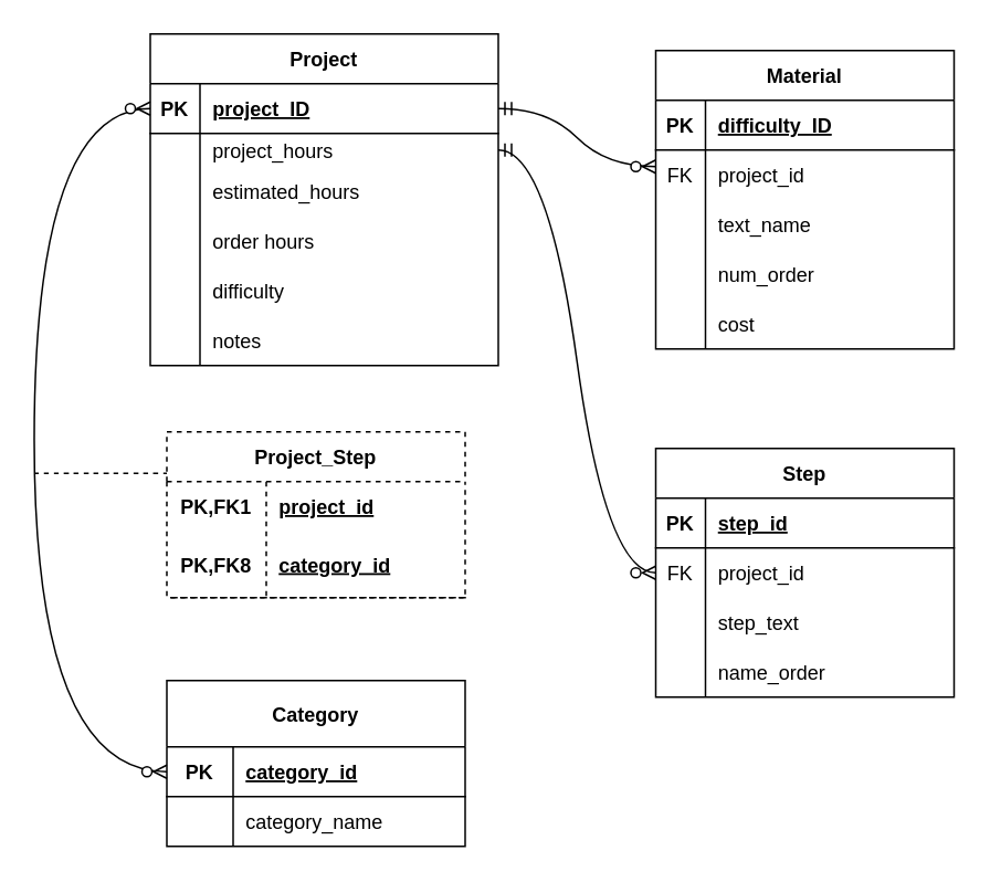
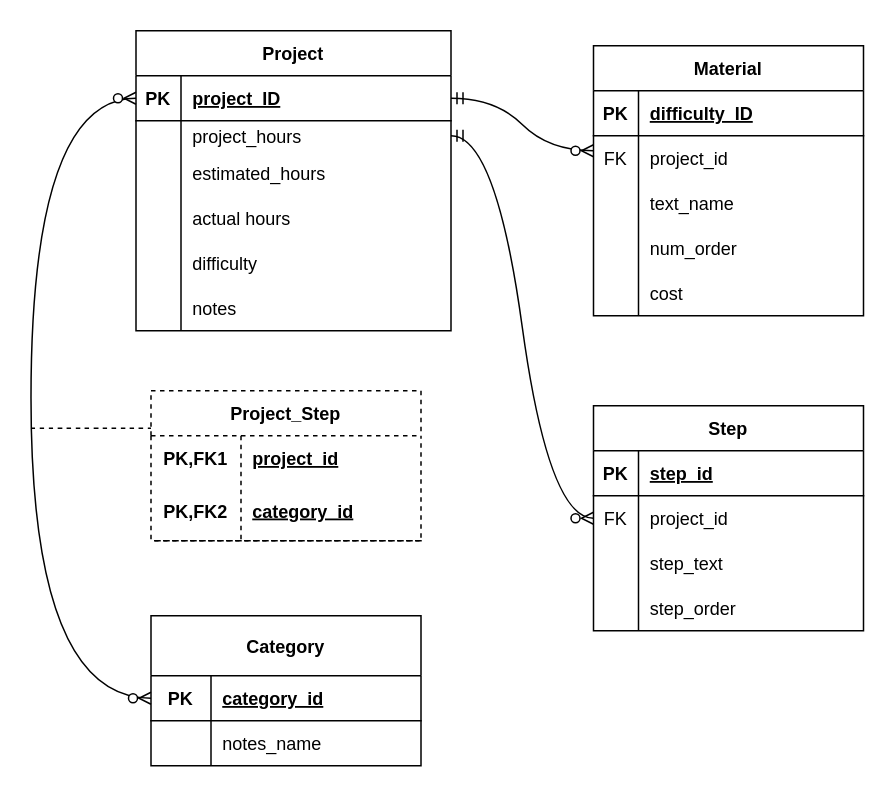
  <mxCell id="0" />
  <mxCell id="1" parent="0" />
  <mxCell id="2" value="" style="fontSize=12;html=1;endArrow=ERzeroToMany;endFill=1;startArrow=ERzeroToMany;rounded=0;entryX=0;entryY=0.5;entryDx=0;entryDy=0;edgeStyle=orthogonalEdgeStyle;curved=1;exitX=0;exitY=0.5;exitDx=0;exitDy=0;" edge="1" parent="1" source="59" target="4"><mxGeometry width="100" height="100" relative="1" as="geometry"><mxPoint x="-10" y="490" as="sourcePoint" /><mxPoint x="-25" y="160" as="targetPoint" /><Array as="points"><mxPoint x="20" y="465" /><mxPoint x="20" y="65" /></Array></mxGeometry></mxCell>
  <mxCell id="3" value="Project" style="shape=table;startSize=30;container=1;collapsible=1;childLayout=tableLayout;fixedRows=1;rowLines=0;fontStyle=1;align=center;resizeLast=1;" vertex="1" parent="1"><mxGeometry x="90" y="20" width="210" height="200" as="geometry" /></mxCell>
  <mxCell id="4" value="" style="shape=tableRow;horizontal=0;startSize=0;swimlaneHead=0;swimlaneBody=0;fillColor=none;collapsible=0;dropTarget=0;points=[[0,0.5],[1,0.5]];portConstraint=eastwest;top=0;left=0;right=0;bottom=1;" vertex="1" parent="3"><mxGeometry y="30" width="210" height="30" as="geometry" /></mxCell>
  <mxCell id="5" value="PK" style="shape=partialRectangle;connectable=0;fillColor=none;top=0;left=0;bottom=0;right=0;fontStyle=1;overflow=hidden;" vertex="1" parent="4"><mxGeometry width="30" height="30" as="geometry"><mxRectangle width="30" height="30" as="alternateBounds" /></mxGeometry></mxCell>
  <mxCell id="6" value="project_ID" style="shape=partialRectangle;connectable=0;fillColor=none;top=0;left=0;bottom=0;right=0;align=left;spacingLeft=6;fontStyle=5;overflow=hidden;" vertex="1" parent="4"><mxGeometry x="30" width="180" height="30" as="geometry"><mxRectangle width="180" height="30" as="alternateBounds" /></mxGeometry></mxCell>
  <mxCell id="7" value="" style="shape=tableRow;horizontal=0;startSize=0;swimlaneHead=0;swimlaneBody=0;fillColor=none;collapsible=0;dropTarget=0;points=[[0,0.5],[1,0.5]];portConstraint=eastwest;top=0;left=0;right=0;bottom=0;" vertex="1" parent="3"><mxGeometry y="60" width="210" height="20" as="geometry" /></mxCell>
  <mxCell id="8" value="" style="shape=partialRectangle;connectable=0;fillColor=none;top=0;left=0;bottom=0;right=0;editable=1;overflow=hidden;" vertex="1" parent="7"><mxGeometry width="30" height="20" as="geometry"><mxRectangle width="30" height="20" as="alternateBounds" /></mxGeometry></mxCell>
  <mxCell id="9" value="project_hours" style="shape=partialRectangle;connectable=0;fillColor=none;top=0;left=0;bottom=0;right=0;align=left;spacingLeft=6;overflow=hidden;" vertex="1" parent="7"><mxGeometry x="30" width="180" height="20" as="geometry"><mxRectangle width="180" height="20" as="alternateBounds" /></mxGeometry></mxCell>
  <mxCell id="10" value="" style="shape=tableRow;horizontal=0;startSize=0;swimlaneHead=0;swimlaneBody=0;fillColor=none;collapsible=0;dropTarget=0;points=[[0,0.5],[1,0.5]];portConstraint=eastwest;top=0;left=0;right=0;bottom=0;" vertex="1" parent="3"><mxGeometry y="80" width="210" height="30" as="geometry" /></mxCell>
  <mxCell id="11" value="" style="shape=partialRectangle;connectable=0;fillColor=none;top=0;left=0;bottom=0;right=0;editable=1;overflow=hidden;" vertex="1" parent="10"><mxGeometry width="30" height="30" as="geometry"><mxRectangle width="30" height="30" as="alternateBounds" /></mxGeometry></mxCell>
  <mxCell id="12" value="estimated_hours" style="shape=partialRectangle;connectable=0;fillColor=none;top=0;left=0;bottom=0;right=0;align=left;spacingLeft=6;overflow=hidden;" vertex="1" parent="10"><mxGeometry x="30" width="180" height="30" as="geometry"><mxRectangle width="180" height="30" as="alternateBounds" /></mxGeometry></mxCell>
  <mxCell id="13" value="" style="shape=tableRow;horizontal=0;startSize=0;swimlaneHead=0;swimlaneBody=0;fillColor=none;collapsible=0;dropTarget=0;points=[[0,0.5],[1,0.5]];portConstraint=eastwest;top=0;left=0;right=0;bottom=0;" vertex="1" parent="3"><mxGeometry y="110" width="210" height="30" as="geometry" /></mxCell>
  <mxCell id="14" value="" style="shape=partialRectangle;connectable=0;fillColor=none;top=0;left=0;bottom=0;right=0;editable=1;overflow=hidden;" vertex="1" parent="13"><mxGeometry width="30" height="30" as="geometry"><mxRectangle width="30" height="30" as="alternateBounds" /></mxGeometry></mxCell>
- <mxCell id="15" value="order hours" style="shape=partialRectangle;connectable=0;fillColor=none;top=0;left=0;bottom=0;right=0;align=left;spacingLeft=6;overflow=hidden;" vertex="1" parent="13"><mxGeometry x="30" width="180" height="30" as="geometry"><mxRectangle width="180" height="30" as="alternateBounds" /></mxGeometry></mxCell>
+ <mxCell id="15" value="actual hours" style="shape=partialRectangle;connectable=0;fillColor=none;top=0;left=0;bottom=0;right=0;align=left;spacingLeft=6;overflow=hidden;" vertex="1" parent="13"><mxGeometry x="30" width="180" height="30" as="geometry"><mxRectangle width="180" height="30" as="alternateBounds" /></mxGeometry></mxCell>
  <mxCell id="16" value="" style="shape=tableRow;horizontal=0;startSize=0;swimlaneHead=0;swimlaneBody=0;fillColor=none;collapsible=0;dropTarget=0;points=[[0,0.5],[1,0.5]];portConstraint=eastwest;top=0;left=0;right=0;bottom=0;" vertex="1" parent="3"><mxGeometry y="140" width="210" height="30" as="geometry" /></mxCell>
  <mxCell id="17" value="" style="shape=partialRectangle;connectable=0;fillColor=none;top=0;left=0;bottom=0;right=0;editable=1;overflow=hidden;" vertex="1" parent="16"><mxGeometry width="30" height="30" as="geometry"><mxRectangle width="30" height="30" as="alternateBounds" /></mxGeometry></mxCell>
  <mxCell id="18" value="difficulty" style="shape=partialRectangle;connectable=0;fillColor=none;top=0;left=0;bottom=0;right=0;align=left;spacingLeft=6;overflow=hidden;" vertex="1" parent="16"><mxGeometry x="30" width="180" height="30" as="geometry"><mxRectangle width="180" height="30" as="alternateBounds" /></mxGeometry></mxCell>
  <mxCell id="19" value="" style="shape=tableRow;horizontal=0;startSize=0;swimlaneHead=0;swimlaneBody=0;fillColor=none;collapsible=0;dropTarget=0;points=[[0,0.5],[1,0.5]];portConstraint=eastwest;top=0;left=0;right=0;bottom=0;" vertex="1" parent="3"><mxGeometry y="170" width="210" height="30" as="geometry" /></mxCell>
  <mxCell id="20" value="" style="shape=partialRectangle;connectable=0;fillColor=none;top=0;left=0;bottom=0;right=0;editable=1;overflow=hidden;" vertex="1" parent="19"><mxGeometry width="30" height="30" as="geometry"><mxRectangle width="30" height="30" as="alternateBounds" /></mxGeometry></mxCell>
  <mxCell id="21" value="notes" style="shape=partialRectangle;connectable=0;fillColor=none;top=0;left=0;bottom=0;right=0;align=left;spacingLeft=6;overflow=hidden;" vertex="1" parent="19"><mxGeometry x="30" width="180" height="30" as="geometry"><mxRectangle width="180" height="30" as="alternateBounds" /></mxGeometry></mxCell>
  <mxCell id="22" value="Project_Step" style="shape=table;startSize=30;container=1;collapsible=1;childLayout=tableLayout;fixedRows=1;rowLines=0;fontStyle=1;align=center;resizeLast=1;dashed=1;fillColor=none;" vertex="1" parent="1"><mxGeometry x="100" y="260" width="180" height="100" as="geometry" /></mxCell>
  <mxCell id="23" value="" style="shape=tableRow;horizontal=0;startSize=0;swimlaneHead=0;swimlaneBody=0;fillColor=none;collapsible=0;dropTarget=0;points=[[0,0.5],[1,0.5]];portConstraint=eastwest;top=0;left=0;right=0;bottom=0;" vertex="1" parent="22"><mxGeometry y="30" width="180" height="30" as="geometry" /></mxCell>
  <mxCell id="24" value="PK,FK1" style="shape=partialRectangle;connectable=0;fillColor=none;top=0;left=0;bottom=0;right=0;fontStyle=1;overflow=hidden;" vertex="1" parent="23"><mxGeometry width="60" height="30" as="geometry"><mxRectangle width="60" height="30" as="alternateBounds" /></mxGeometry></mxCell>
  <mxCell id="25" value="project_id" style="shape=partialRectangle;connectable=0;fillColor=none;top=0;left=0;bottom=0;right=0;align=left;spacingLeft=6;fontStyle=5;overflow=hidden;" vertex="1" parent="23"><mxGeometry x="60" width="120" height="30" as="geometry"><mxRectangle width="120" height="30" as="alternateBounds" /></mxGeometry></mxCell>
  <mxCell id="26" value="" style="shape=tableRow;horizontal=0;startSize=0;swimlaneHead=0;swimlaneBody=0;fillColor=none;collapsible=0;dropTarget=0;points=[[0,0.5],[1,0.5]];portConstraint=eastwest;top=0;left=0;right=0;bottom=1;dashed=1;" vertex="1" parent="22"><mxGeometry y="60" width="180" height="40" as="geometry" /></mxCell>
- <mxCell id="27" value="PK,FK8" style="shape=partialRectangle;connectable=0;fillColor=none;top=0;left=0;bottom=0;right=0;fontStyle=1;overflow=hidden;" vertex="1" parent="26"><mxGeometry width="60" height="40" as="geometry"><mxRectangle width="60" height="40" as="alternateBounds" /></mxGeometry></mxCell>
+ <mxCell id="27" value="PK,FK2" style="shape=partialRectangle;connectable=0;fillColor=none;top=0;left=0;bottom=0;right=0;fontStyle=1;overflow=hidden;" vertex="1" parent="26"><mxGeometry width="60" height="40" as="geometry"><mxRectangle width="60" height="40" as="alternateBounds" /></mxGeometry></mxCell>
  <mxCell id="28" value="category_id" style="shape=partialRectangle;connectable=0;fillColor=none;top=0;left=0;bottom=0;right=0;align=left;spacingLeft=6;fontStyle=5;overflow=hidden;" vertex="1" parent="26"><mxGeometry x="60" width="120" height="40" as="geometry"><mxRectangle width="120" height="40" as="alternateBounds" /></mxGeometry></mxCell>
  <mxCell id="29" value="Material" style="shape=table;startSize=30;container=1;collapsible=1;childLayout=tableLayout;fixedRows=1;rowLines=0;fontStyle=1;align=center;resizeLast=1;" vertex="1" parent="1"><mxGeometry x="395" y="30" width="180" height="180" as="geometry" /></mxCell>
  <mxCell id="30" value="" style="shape=tableRow;horizontal=0;startSize=0;swimlaneHead=0;swimlaneBody=0;fillColor=none;collapsible=0;dropTarget=0;points=[[0,0.5],[1,0.5]];portConstraint=eastwest;top=0;left=0;right=0;bottom=1;" vertex="1" parent="29"><mxGeometry y="30" width="180" height="30" as="geometry" /></mxCell>
  <mxCell id="31" value="PK" style="shape=partialRectangle;connectable=0;fillColor=none;top=0;left=0;bottom=0;right=0;fontStyle=1;overflow=hidden;" vertex="1" parent="30"><mxGeometry width="30" height="30" as="geometry"><mxRectangle width="30" height="30" as="alternateBounds" /></mxGeometry></mxCell>
  <mxCell id="32" value="difficulty_ID" style="shape=partialRectangle;connectable=0;fillColor=none;top=0;left=0;bottom=0;right=0;align=left;spacingLeft=6;fontStyle=5;overflow=hidden;" vertex="1" parent="30"><mxGeometry x="30" width="150" height="30" as="geometry"><mxRectangle width="150" height="30" as="alternateBounds" /></mxGeometry></mxCell>
  <mxCell id="33" value="" style="shape=tableRow;horizontal=0;startSize=0;swimlaneHead=0;swimlaneBody=0;fillColor=none;collapsible=0;dropTarget=0;points=[[0,0.5],[1,0.5]];portConstraint=eastwest;top=0;left=0;right=0;bottom=0;" vertex="1" parent="29"><mxGeometry y="60" width="180" height="30" as="geometry" /></mxCell>
  <mxCell id="34" value="FK" style="shape=partialRectangle;connectable=0;fillColor=none;top=0;left=0;bottom=0;right=0;editable=1;overflow=hidden;" vertex="1" parent="33"><mxGeometry width="30" height="30" as="geometry"><mxRectangle width="30" height="30" as="alternateBounds" /></mxGeometry></mxCell>
  <mxCell id="35" value="project_id" style="shape=partialRectangle;connectable=0;fillColor=none;top=0;left=0;bottom=0;right=0;align=left;spacingLeft=6;overflow=hidden;" vertex="1" parent="33"><mxGeometry x="30" width="150" height="30" as="geometry"><mxRectangle width="150" height="30" as="alternateBounds" /></mxGeometry></mxCell>
  <mxCell id="36" value="" style="shape=tableRow;horizontal=0;startSize=0;swimlaneHead=0;swimlaneBody=0;fillColor=none;collapsible=0;dropTarget=0;points=[[0,0.5],[1,0.5]];portConstraint=eastwest;top=0;left=0;right=0;bottom=0;" vertex="1" parent="29"><mxGeometry y="90" width="180" height="30" as="geometry" /></mxCell>
  <mxCell id="37" value="" style="shape=partialRectangle;connectable=0;fillColor=none;top=0;left=0;bottom=0;right=0;editable=1;overflow=hidden;" vertex="1" parent="36"><mxGeometry width="30" height="30" as="geometry"><mxRectangle width="30" height="30" as="alternateBounds" /></mxGeometry></mxCell>
  <mxCell id="38" value="text_name" style="shape=partialRectangle;connectable=0;fillColor=none;top=0;left=0;bottom=0;right=0;align=left;spacingLeft=6;overflow=hidden;" vertex="1" parent="36"><mxGeometry x="30" width="150" height="30" as="geometry"><mxRectangle width="150" height="30" as="alternateBounds" /></mxGeometry></mxCell>
  <mxCell id="39" value="" style="shape=tableRow;horizontal=0;startSize=0;swimlaneHead=0;swimlaneBody=0;fillColor=none;collapsible=0;dropTarget=0;points=[[0,0.5],[1,0.5]];portConstraint=eastwest;top=0;left=0;right=0;bottom=0;" vertex="1" parent="29"><mxGeometry y="120" width="180" height="30" as="geometry" /></mxCell>
  <mxCell id="40" value="" style="shape=partialRectangle;connectable=0;fillColor=none;top=0;left=0;bottom=0;right=0;editable=1;overflow=hidden;" vertex="1" parent="39"><mxGeometry width="30" height="30" as="geometry"><mxRectangle width="30" height="30" as="alternateBounds" /></mxGeometry></mxCell>
  <mxCell id="41" value="num_order" style="shape=partialRectangle;connectable=0;fillColor=none;top=0;left=0;bottom=0;right=0;align=left;spacingLeft=6;overflow=hidden;" vertex="1" parent="39"><mxGeometry x="30" width="150" height="30" as="geometry"><mxRectangle width="150" height="30" as="alternateBounds" /></mxGeometry></mxCell>
  <mxCell id="42" value="" style="shape=tableRow;horizontal=0;startSize=0;swimlaneHead=0;swimlaneBody=0;fillColor=none;collapsible=0;dropTarget=0;points=[[0,0.5],[1,0.5]];portConstraint=eastwest;top=0;left=0;right=0;bottom=0;" vertex="1" parent="29"><mxGeometry y="150" width="180" height="30" as="geometry" /></mxCell>
  <mxCell id="43" value="" style="shape=partialRectangle;connectable=0;fillColor=none;top=0;left=0;bottom=0;right=0;editable=1;overflow=hidden;" vertex="1" parent="42"><mxGeometry width="30" height="30" as="geometry"><mxRectangle width="30" height="30" as="alternateBounds" /></mxGeometry></mxCell>
  <mxCell id="44" value="cost" style="shape=partialRectangle;connectable=0;fillColor=none;top=0;left=0;bottom=0;right=0;align=left;spacingLeft=6;overflow=hidden;" vertex="1" parent="42"><mxGeometry x="30" width="150" height="30" as="geometry"><mxRectangle width="150" height="30" as="alternateBounds" /></mxGeometry></mxCell>
  <mxCell id="45" value="Step" style="shape=table;startSize=30;container=1;collapsible=1;childLayout=tableLayout;fixedRows=1;rowLines=0;fontStyle=1;align=center;resizeLast=1;" vertex="1" parent="1"><mxGeometry x="395" y="270" width="180" height="150" as="geometry" /></mxCell>
  <mxCell id="46" value="" style="shape=tableRow;horizontal=0;startSize=0;swimlaneHead=0;swimlaneBody=0;fillColor=none;collapsible=0;dropTarget=0;points=[[0,0.5],[1,0.5]];portConstraint=eastwest;top=0;left=0;right=0;bottom=1;" vertex="1" parent="45"><mxGeometry y="30" width="180" height="30" as="geometry" /></mxCell>
  <mxCell id="47" value="PK" style="shape=partialRectangle;connectable=0;fillColor=none;top=0;left=0;bottom=0;right=0;fontStyle=1;overflow=hidden;" vertex="1" parent="46"><mxGeometry width="30" height="30" as="geometry"><mxRectangle width="30" height="30" as="alternateBounds" /></mxGeometry></mxCell>
  <mxCell id="48" value="step_id" style="shape=partialRectangle;connectable=0;fillColor=none;top=0;left=0;bottom=0;right=0;align=left;spacingLeft=6;fontStyle=5;overflow=hidden;" vertex="1" parent="46"><mxGeometry x="30" width="150" height="30" as="geometry"><mxRectangle width="150" height="30" as="alternateBounds" /></mxGeometry></mxCell>
  <mxCell id="49" value="" style="shape=tableRow;horizontal=0;startSize=0;swimlaneHead=0;swimlaneBody=0;fillColor=none;collapsible=0;dropTarget=0;points=[[0,0.5],[1,0.5]];portConstraint=eastwest;top=0;left=0;right=0;bottom=0;" vertex="1" parent="45"><mxGeometry y="60" width="180" height="30" as="geometry" /></mxCell>
  <mxCell id="50" value="FK" style="shape=partialRectangle;connectable=0;fillColor=none;top=0;left=0;bottom=0;right=0;editable=1;overflow=hidden;" vertex="1" parent="49"><mxGeometry width="30" height="30" as="geometry"><mxRectangle width="30" height="30" as="alternateBounds" /></mxGeometry></mxCell>
  <mxCell id="51" value="project_id" style="shape=partialRectangle;connectable=0;fillColor=none;top=0;left=0;bottom=0;right=0;align=left;spacingLeft=6;overflow=hidden;" vertex="1" parent="49"><mxGeometry x="30" width="150" height="30" as="geometry"><mxRectangle width="150" height="30" as="alternateBounds" /></mxGeometry></mxCell>
  <mxCell id="52" value="" style="shape=tableRow;horizontal=0;startSize=0;swimlaneHead=0;swimlaneBody=0;fillColor=none;collapsible=0;dropTarget=0;points=[[0,0.5],[1,0.5]];portConstraint=eastwest;top=0;left=0;right=0;bottom=0;" vertex="1" parent="45"><mxGeometry y="90" width="180" height="30" as="geometry" /></mxCell>
  <mxCell id="53" value="" style="shape=partialRectangle;connectable=0;fillColor=none;top=0;left=0;bottom=0;right=0;editable=1;overflow=hidden;" vertex="1" parent="52"><mxGeometry width="30" height="30" as="geometry"><mxRectangle width="30" height="30" as="alternateBounds" /></mxGeometry></mxCell>
  <mxCell id="54" value="step_text" style="shape=partialRectangle;connectable=0;fillColor=none;top=0;left=0;bottom=0;right=0;align=left;spacingLeft=6;overflow=hidden;" vertex="1" parent="52"><mxGeometry x="30" width="150" height="30" as="geometry"><mxRectangle width="150" height="30" as="alternateBounds" /></mxGeometry></mxCell>
  <mxCell id="55" value="" style="shape=tableRow;horizontal=0;startSize=0;swimlaneHead=0;swimlaneBody=0;fillColor=none;collapsible=0;dropTarget=0;points=[[0,0.5],[1,0.5]];portConstraint=eastwest;top=0;left=0;right=0;bottom=0;" vertex="1" parent="45"><mxGeometry y="120" width="180" height="30" as="geometry" /></mxCell>
  <mxCell id="56" value="" style="shape=partialRectangle;connectable=0;fillColor=none;top=0;left=0;bottom=0;right=0;editable=1;overflow=hidden;" vertex="1" parent="55"><mxGeometry width="30" height="30" as="geometry"><mxRectangle width="30" height="30" as="alternateBounds" /></mxGeometry></mxCell>
- <mxCell id="57" value="name_order" style="shape=partialRectangle;connectable=0;fillColor=none;top=0;left=0;bottom=0;right=0;align=left;spacingLeft=6;overflow=hidden;" vertex="1" parent="55"><mxGeometry x="30" width="150" height="30" as="geometry"><mxRectangle width="150" height="30" as="alternateBounds" /></mxGeometry></mxCell>
+ <mxCell id="57" value="step_order" style="shape=partialRectangle;connectable=0;fillColor=none;top=0;left=0;bottom=0;right=0;align=left;spacingLeft=6;overflow=hidden;" vertex="1" parent="55"><mxGeometry x="30" width="150" height="30" as="geometry"><mxRectangle width="150" height="30" as="alternateBounds" /></mxGeometry></mxCell>
  <mxCell id="58" value="Category" style="shape=table;startSize=40;container=1;collapsible=1;childLayout=tableLayout;fixedRows=1;rowLines=0;fontStyle=1;align=center;resizeLast=1;" vertex="1" parent="1"><mxGeometry x="100" y="410" width="180" height="100" as="geometry" /></mxCell>
  <mxCell id="59" value="" style="shape=tableRow;horizontal=0;startSize=0;swimlaneHead=0;swimlaneBody=0;fillColor=none;collapsible=0;dropTarget=0;points=[[0,0.5],[1,0.5]];portConstraint=eastwest;top=0;left=0;right=0;bottom=1;" vertex="1" parent="58"><mxGeometry y="40" width="180" height="30" as="geometry" /></mxCell>
  <mxCell id="60" value="PK" style="shape=partialRectangle;connectable=0;fillColor=none;top=0;left=0;bottom=0;right=0;fontStyle=1;overflow=hidden;" vertex="1" parent="59"><mxGeometry width="40" height="30" as="geometry"><mxRectangle width="40" height="30" as="alternateBounds" /></mxGeometry></mxCell>
  <mxCell id="61" value="category_id" style="shape=partialRectangle;connectable=0;fillColor=none;top=0;left=0;bottom=0;right=0;align=left;spacingLeft=6;fontStyle=5;overflow=hidden;" vertex="1" parent="59"><mxGeometry x="40" width="140" height="30" as="geometry"><mxRectangle width="140" height="30" as="alternateBounds" /></mxGeometry></mxCell>
  <mxCell id="62" value="" style="shape=tableRow;horizontal=0;startSize=0;swimlaneHead=0;swimlaneBody=0;fillColor=none;collapsible=0;dropTarget=0;points=[[0,0.5],[1,0.5]];portConstraint=eastwest;top=0;left=0;right=0;bottom=0;" vertex="1" parent="58"><mxGeometry y="70" width="180" height="30" as="geometry" /></mxCell>
  <mxCell id="63" value="" style="shape=partialRectangle;connectable=0;fillColor=none;top=0;left=0;bottom=0;right=0;editable=1;overflow=hidden;" vertex="1" parent="62"><mxGeometry width="40" height="30" as="geometry"><mxRectangle width="40" height="30" as="alternateBounds" /></mxGeometry></mxCell>
- <mxCell id="64" value="category_name" style="shape=partialRectangle;connectable=0;fillColor=none;top=0;left=0;bottom=0;right=0;align=left;spacingLeft=6;overflow=hidden;" vertex="1" parent="62"><mxGeometry x="40" width="140" height="30" as="geometry"><mxRectangle width="140" height="30" as="alternateBounds" /></mxGeometry></mxCell>
+ <mxCell id="64" value="notes_name" style="shape=partialRectangle;connectable=0;fillColor=none;top=0;left=0;bottom=0;right=0;align=left;spacingLeft=6;overflow=hidden;" vertex="1" parent="62"><mxGeometry x="40" width="140" height="30" as="geometry"><mxRectangle width="140" height="30" as="alternateBounds" /></mxGeometry></mxCell>
  <mxCell id="65" value="" style="endArrow=none;html=1;rounded=0;curved=1;dashed=1;entryX=0;entryY=0.25;entryDx=0;entryDy=0;" edge="1" parent="1" target="22"><mxGeometry relative="1" as="geometry"><mxPoint x="20" y="285" as="sourcePoint" /><mxPoint x="105" y="320" as="targetPoint" /><Array as="points" /></mxGeometry></mxCell>
  <mxCell id="66" value="" style="edgeStyle=entityRelationEdgeStyle;fontSize=12;html=1;endArrow=ERzeroToMany;startArrow=ERmandOne;rounded=0;curved=1;exitX=1;exitY=0.5;exitDx=0;exitDy=0;" edge="1" parent="1" source="4"><mxGeometry width="100" height="100" relative="1" as="geometry"><mxPoint x="295" y="200" as="sourcePoint" /><mxPoint x="395" y="100" as="targetPoint" /></mxGeometry></mxCell>
  <mxCell id="67" value="" style="edgeStyle=entityRelationEdgeStyle;fontSize=12;html=1;endArrow=ERzeroToMany;startArrow=ERmandOne;rounded=0;curved=1;entryX=0;entryY=0.5;entryDx=0;entryDy=0;exitX=1;exitY=0.5;exitDx=0;exitDy=0;" edge="1" parent="1" source="7" target="49"><mxGeometry width="100" height="100" relative="1" as="geometry"><mxPoint x="295" y="440" as="sourcePoint" /><mxPoint x="395" y="340" as="targetPoint" /></mxGeometry></mxCell>
